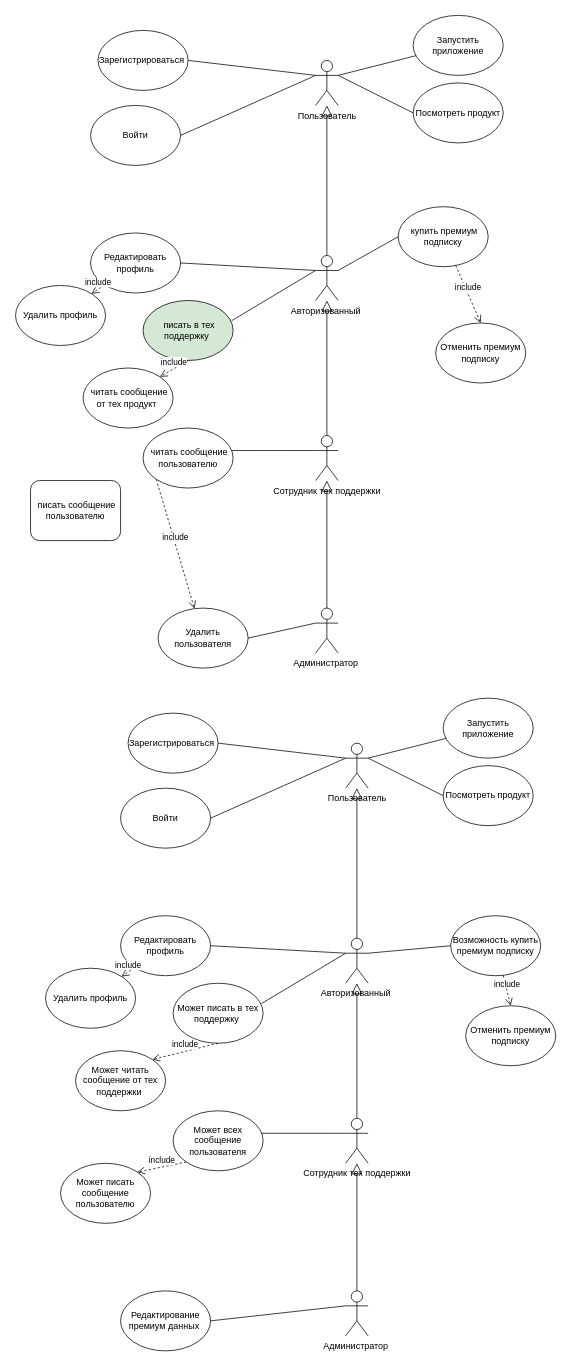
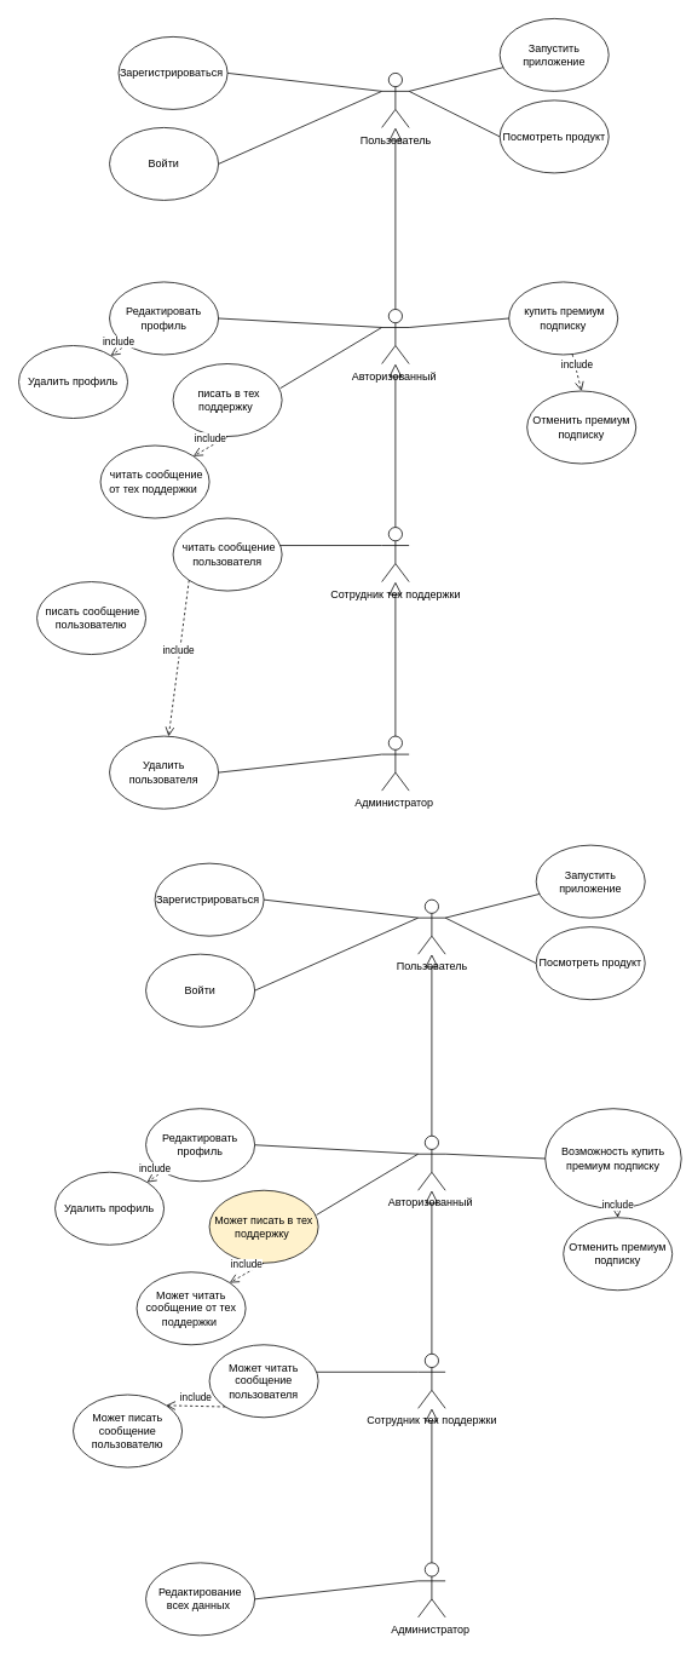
  <mxCell id="0" />
  <mxCell id="1" parent="0" />
  <mxCell id="2" value="Пользователь" style="shape=umlActor;verticalLabelPosition=bottom;verticalAlign=top;html=1;outlineConnect=0;" parent="1" vertex="1"><mxGeometry x="420" y="80" width="30" height="60" as="geometry" /></mxCell>
  <mxCell id="3" value="Авторизованный&amp;nbsp;&lt;br&gt;" style="shape=umlActor;verticalLabelPosition=bottom;verticalAlign=top;html=1;outlineConnect=0;" parent="1" vertex="1"><mxGeometry x="420" y="340" width="30" height="60" as="geometry" /></mxCell>
  <mxCell id="4" value="Сотрудник тех поддержки&lt;br&gt;&amp;nbsp;" style="shape=umlActor;verticalLabelPosition=bottom;verticalAlign=top;html=1;outlineConnect=0;" parent="1" vertex="1"><mxGeometry x="420" y="580" width="30" height="60" as="geometry" /></mxCell>
  <mxCell id="5" value="Администратор&amp;nbsp;" style="shape=umlActor;verticalLabelPosition=bottom;verticalAlign=top;html=1;outlineConnect=0;" parent="1" vertex="1"><mxGeometry x="420" y="810" width="30" height="60" as="geometry" /></mxCell>
  <mxCell id="6" value="Зарегистрироваться&amp;nbsp;" style="ellipse;whiteSpace=wrap;html=1;" parent="1" vertex="1"><mxGeometry x="130" y="40" width="120" height="80" as="geometry" /></mxCell>
  <mxCell id="7" value="Войти" style="ellipse;whiteSpace=wrap;html=1;" parent="1" vertex="1"><mxGeometry x="120" y="140" width="120" height="80" as="geometry" /></mxCell>
  <mxCell id="8" value="" style="endArrow=none;html=1;rounded=0;entryX=0;entryY=0.5;entryDx=0;entryDy=0;exitX=1;exitY=0.333;exitDx=0;exitDy=0;exitPerimeter=0;" parent="1" source="2" target="13" edge="1"><mxGeometry width="50" height="50" relative="1" as="geometry"><mxPoint x="460" y="100" as="sourcePoint" /><mxPoint x="430" y="300" as="targetPoint" /><Array as="points" /></mxGeometry></mxCell>
  <mxCell id="9" value="" style="endArrow=none;html=1;rounded=0;exitX=1;exitY=0.333;exitDx=0;exitDy=0;exitPerimeter=0;" parent="1" source="2" target="12" edge="1"><mxGeometry width="50" height="50" relative="1" as="geometry"><mxPoint x="470" y="110" as="sourcePoint" /><mxPoint x="520" y="60" as="targetPoint" /></mxGeometry></mxCell>
  <mxCell id="10" value="" style="endArrow=none;html=1;rounded=0;entryX=0;entryY=0.333;entryDx=0;entryDy=0;entryPerimeter=0;exitX=1;exitY=0.5;exitDx=0;exitDy=0;" parent="1" source="6" target="2" edge="1"><mxGeometry width="50" height="50" relative="1" as="geometry"><mxPoint x="280" y="140" as="sourcePoint" /><mxPoint x="330" y="90" as="targetPoint" /></mxGeometry></mxCell>
  <mxCell id="11" value="" style="endArrow=none;html=1;rounded=0;exitX=1;exitY=0.5;exitDx=0;exitDy=0;" parent="1" source="7" edge="1"><mxGeometry width="50" height="50" relative="1" as="geometry"><mxPoint x="260" y="230" as="sourcePoint" /><mxPoint x="420" y="100" as="targetPoint" /></mxGeometry></mxCell>
  <mxCell id="12" value="Запустить приложение" style="ellipse;whiteSpace=wrap;html=1;" parent="1" vertex="1"><mxGeometry x="550" width="120" height="80" as="geometry" y="20" /></mxCell>
  <mxCell id="13" value="Посмотреть продукт" style="ellipse;whiteSpace=wrap;html=1;" parent="1" vertex="1"><mxGeometry x="550" y="110" width="120" height="80" as="geometry" /></mxCell>
  <mxCell id="14" value="" style="endArrow=block;dashed=0;endFill=0;endSize=12;html=1;rounded=0;exitX=0.5;exitY=0;exitDx=0;exitDy=0;exitPerimeter=0;" parent="1" source="3" target="2" edge="1"><mxGeometry width="160" relative="1" as="geometry"><mxPoint x="330" y="300" as="sourcePoint" /><mxPoint x="470" y="190" as="targetPoint" /></mxGeometry></mxCell>
  <mxCell id="15" value="" style="endArrow=block;dashed=0;endFill=0;endSize=12;html=1;rounded=0;exitX=0.5;exitY=0;exitDx=0;exitDy=0;exitPerimeter=0;" parent="1" source="4" target="3" edge="1"><mxGeometry width="160" relative="1" as="geometry"><mxPoint x="444" y="550" as="sourcePoint" /><mxPoint x="443.542" y="420" as="targetPoint" /></mxGeometry></mxCell>
  <mxCell id="16" value="Редактировать профиль" style="ellipse;whiteSpace=wrap;html=1;" parent="1" vertex="1"><mxGeometry x="120" y="310" width="120" height="80" as="geometry" /></mxCell>
  <mxCell id="17" value="" style="endArrow=none;html=1;rounded=0;entryX=0;entryY=0.333;entryDx=0;entryDy=0;entryPerimeter=0;exitX=1;exitY=0.5;exitDx=0;exitDy=0;" parent="1" source="16" target="3" edge="1"><mxGeometry width="50" height="50" relative="1" as="geometry"><mxPoint x="350" y="330" as="sourcePoint" /><mxPoint x="400" y="280" as="targetPoint" /></mxGeometry></mxCell>
  <mxCell id="18" value="Удалить профиль" style="ellipse;whiteSpace=wrap;html=1;" parent="1" vertex="1"><mxGeometry x="20" y="380" width="120" height="80" as="geometry" /></mxCell>
  <mxCell id="19" value="include" style="html=1;verticalAlign=bottom;endArrow=open;dashed=1;endSize=8;curved=0;rounded=0;" parent="1" source="16" target="18" edge="1"><mxGeometry relative="1" as="geometry"><mxPoint x="320" y="430" as="sourcePoint" /><mxPoint x="240" y="430" as="targetPoint" /></mxGeometry></mxCell>
- <mxCell id="20" value="&amp;nbsp;купить премиум подписку" style="ellipse;whiteSpace=wrap;html=1;" parent="1" vertex="1"><mxGeometry x="530" y="275" width="120" height="80" as="geometry" /></mxCell>
+ <mxCell id="20" value="&amp;nbsp;купить премиум подписку" style="ellipse;whiteSpace=wrap;html=1;" parent="1" vertex="1"><mxGeometry x="560" y="310" width="120" height="80" as="geometry" /></mxCell>
  <mxCell id="21" value="" style="endArrow=none;html=1;rounded=0;entryX=0;entryY=0.5;entryDx=0;entryDy=0;exitX=1;exitY=0.333;exitDx=0;exitDy=0;exitPerimeter=0;" parent="1" source="3" target="20" edge="1"><mxGeometry width="50" height="50" relative="1" as="geometry"><mxPoint x="450" y="370" as="sourcePoint" /><mxPoint x="500" y="320" as="targetPoint" /></mxGeometry></mxCell>
  <mxCell id="22" value="Отменить премиум подписку" style="ellipse;whiteSpace=wrap;html=1;" parent="1" vertex="1"><mxGeometry x="580" y="430" width="120" height="80" as="geometry" /></mxCell>
  <mxCell id="23" value="include" style="html=1;verticalAlign=bottom;endArrow=open;dashed=1;endSize=8;curved=0;rounded=0;entryX=0.5;entryY=0;entryDx=0;entryDy=0;" parent="1" source="20" target="22" edge="1"><mxGeometry relative="1" as="geometry"><mxPoint x="590" y="429" as="sourcePoint" /><mxPoint x="510" y="429" as="targetPoint" /></mxGeometry></mxCell>
  <mxCell id="24" value="" style="endArrow=block;dashed=0;endFill=0;endSize=12;html=1;rounded=0;exitX=0.5;exitY=0;exitDx=0;exitDy=0;exitPerimeter=0;" parent="1" source="5" target="4" edge="1"><mxGeometry width="160" relative="1" as="geometry"><mxPoint x="328.83" y="750" as="sourcePoint" /><mxPoint x="440" y="680" as="targetPoint" /></mxGeometry></mxCell>
- <mxCell id="25" value="&amp;nbsp;читать сообщение от тех продукт&amp;nbsp;" style="ellipse;whiteSpace=wrap;html=1;" parent="1" vertex="1"><mxGeometry x="110" y="490" width="120" height="80" as="geometry" /></mxCell>
- <mxCell id="26" value="&amp;nbsp;писать в тех поддержку&amp;nbsp;" style="ellipse;whiteSpace=wrap;html=1;fillColor=#d5e8d4;" parent="1" vertex="1"><mxGeometry x="190" y="400" width="120" height="80" as="geometry" /></mxCell>
+ <mxCell id="25" value="&amp;nbsp;читать сообщение от тех поддержки&amp;nbsp;" style="ellipse;whiteSpace=wrap;html=1;" parent="1" vertex="1"><mxGeometry x="110" y="490" width="120" height="80" as="geometry" /></mxCell>
+ <mxCell id="26" value="&amp;nbsp;писать в тех поддержку&amp;nbsp;" style="ellipse;whiteSpace=wrap;html=1;" parent="1" vertex="1"><mxGeometry x="190" y="400" width="120" height="80" as="geometry" /></mxCell>
  <mxCell id="27" value="" style="endArrow=none;html=1;rounded=0;exitX=0.983;exitY=0.338;exitDx=0;exitDy=0;exitPerimeter=0;entryX=0;entryY=0.333;entryDx=0;entryDy=0;entryPerimeter=0;" parent="1" source="26" target="3" edge="1"><mxGeometry width="50" height="50" relative="1" as="geometry"><mxPoint x="300" y="430" as="sourcePoint" /><mxPoint x="400" y="360" as="targetPoint" /></mxGeometry></mxCell>
  <mxCell id="28" value="include" style="html=1;verticalAlign=bottom;endArrow=open;dashed=1;endSize=8;curved=0;rounded=0;exitX=0.5;exitY=1;exitDx=0;exitDy=0;entryX=1;entryY=0;entryDx=0;entryDy=0;" parent="1" source="26" target="25" edge="1"><mxGeometry relative="1" as="geometry"><mxPoint x="340" y="510" as="sourcePoint" /><mxPoint x="260" y="510" as="targetPoint" /><Array as="points" /></mxGeometry></mxCell>
- <mxCell id="29" value="&amp;nbsp;писать сообщение пользователю" style="whiteSpace=wrap;html=1;rounded=1;" parent="1" vertex="1"><mxGeometry x="40" y="640" width="120" height="80" as="geometry" /></mxCell>
- <mxCell id="30" value="&amp;nbsp;читать сообщение пользователю" style="ellipse;whiteSpace=wrap;html=1;" parent="1" vertex="1"><mxGeometry x="190" y="570" width="120" height="80" as="geometry" /></mxCell>
+ <mxCell id="29" value="&amp;nbsp;писать сообщение пользователю" style="ellipse;whiteSpace=wrap;html=1;" parent="1" vertex="1"><mxGeometry x="40" y="640" width="120" height="80" as="geometry" /></mxCell>
+ <mxCell id="30" value="&amp;nbsp;читать сообщение пользователя" style="ellipse;whiteSpace=wrap;html=1;" parent="1" vertex="1"><mxGeometry x="190" y="570" width="120" height="80" as="geometry" /></mxCell>
  <mxCell id="31" value="" style="endArrow=none;html=1;rounded=0;exitX=0.983;exitY=0.375;exitDx=0;exitDy=0;exitPerimeter=0;entryX=0;entryY=0.333;entryDx=0;entryDy=0;entryPerimeter=0;" parent="1" source="30" target="4" edge="1"><mxGeometry width="50" height="50" relative="1" as="geometry"><mxPoint x="370" y="640" as="sourcePoint" /><mxPoint x="420" y="590" as="targetPoint" /></mxGeometry></mxCell>
  <mxCell id="32" value="include" style="html=1;verticalAlign=bottom;endArrow=open;dashed=1;endSize=8;curved=0;rounded=0;exitX=0;exitY=1;exitDx=0;exitDy=0;" parent="1" source="30" target="33" edge="1"><mxGeometry relative="1" as="geometry"><mxPoint x="340" y="710" as="sourcePoint" /><mxPoint x="260" y="710" as="targetPoint" /></mxGeometry></mxCell>
- <mxCell id="33" value="Удалить пользователя" style="ellipse;whiteSpace=wrap;html=1;" parent="1" vertex="1"><mxGeometry x="210" y="810" width="120" height="80" as="geometry" /></mxCell>
+ <mxCell id="33" value="Удалить пользователя" style="ellipse;whiteSpace=wrap;html=1;" parent="1" vertex="1"><mxGeometry x="120" y="810" width="120" height="80" as="geometry" /></mxCell>
  <mxCell id="34" value="" style="endArrow=none;html=1;rounded=0;entryX=0;entryY=0.333;entryDx=0;entryDy=0;entryPerimeter=0;exitX=1;exitY=0.5;exitDx=0;exitDy=0;" parent="1" source="33" target="5" edge="1"><mxGeometry width="50" height="50" relative="1" as="geometry"><mxPoint x="270" y="870" as="sourcePoint" /><mxPoint x="320" y="820" as="targetPoint" /></mxGeometry></mxCell>
  <mxCell id="35" value="Пользователь" style="shape=umlActor;verticalLabelPosition=bottom;verticalAlign=top;html=1;outlineConnect=0;" vertex="1" parent="1"><mxGeometry x="460" y="990" width="30" height="60" as="geometry" /></mxCell>
  <mxCell id="36" value="Авторизованный&amp;nbsp;&lt;br&gt;" style="shape=umlActor;verticalLabelPosition=bottom;verticalAlign=top;html=1;outlineConnect=0;" vertex="1" parent="1"><mxGeometry x="460" y="1250" width="30" height="60" as="geometry" /></mxCell>
  <mxCell id="37" value="Сотрудник тех поддержки&lt;br&gt;&amp;nbsp;" style="shape=umlActor;verticalLabelPosition=bottom;verticalAlign=top;html=1;outlineConnect=0;" vertex="1" parent="1"><mxGeometry x="460" y="1490" width="30" height="60" as="geometry" /></mxCell>
  <mxCell id="38" value="Администратор&amp;nbsp;" style="shape=umlActor;verticalLabelPosition=bottom;verticalAlign=top;html=1;outlineConnect=0;" vertex="1" parent="1"><mxGeometry x="460" y="1720" width="30" height="60" as="geometry" /></mxCell>
  <mxCell id="39" value="Зарегистрироваться&amp;nbsp;" style="ellipse;whiteSpace=wrap;html=1;" vertex="1" parent="1"><mxGeometry x="170" y="950" width="120" height="80" as="geometry" /></mxCell>
  <mxCell id="40" value="Войти" style="ellipse;whiteSpace=wrap;html=1;" vertex="1" parent="1"><mxGeometry x="160" y="1050" width="120" height="80" as="geometry" /></mxCell>
  <mxCell id="41" value="" style="endArrow=none;html=1;rounded=0;entryX=0;entryY=0.5;entryDx=0;entryDy=0;exitX=1;exitY=0.333;exitDx=0;exitDy=0;exitPerimeter=0;" edge="1" parent="1" source="35" target="46"><mxGeometry width="50" height="50" relative="1" as="geometry"><mxPoint x="500" y="1010" as="sourcePoint" /><mxPoint x="470" y="1210" as="targetPoint" /><Array as="points" /></mxGeometry></mxCell>
  <mxCell id="42" value="" style="endArrow=none;html=1;rounded=0;exitX=1;exitY=0.333;exitDx=0;exitDy=0;exitPerimeter=0;" edge="1" parent="1" source="35" target="45"><mxGeometry width="50" height="50" relative="1" as="geometry"><mxPoint x="510" y="1020" as="sourcePoint" /><mxPoint x="560" y="970" as="targetPoint" /></mxGeometry></mxCell>
  <mxCell id="43" value="" style="endArrow=none;html=1;rounded=0;entryX=0;entryY=0.333;entryDx=0;entryDy=0;entryPerimeter=0;exitX=1;exitY=0.5;exitDx=0;exitDy=0;" edge="1" parent="1" source="39" target="35"><mxGeometry width="50" height="50" relative="1" as="geometry"><mxPoint x="320" y="1050" as="sourcePoint" /><mxPoint x="370" y="1000" as="targetPoint" /></mxGeometry></mxCell>
  <mxCell id="44" value="" style="endArrow=none;html=1;rounded=0;exitX=1;exitY=0.5;exitDx=0;exitDy=0;" edge="1" parent="1" source="40"><mxGeometry width="50" height="50" relative="1" as="geometry"><mxPoint x="300" y="1140" as="sourcePoint" /><mxPoint x="460" y="1010" as="targetPoint" /></mxGeometry></mxCell>
  <mxCell id="45" value="Запустить приложение" style="ellipse;whiteSpace=wrap;html=1;" vertex="1" parent="1"><mxGeometry x="590" y="930" width="120" height="80" as="geometry" /></mxCell>
  <mxCell id="46" value="Посмотреть продукт" style="ellipse;whiteSpace=wrap;html=1;" vertex="1" parent="1"><mxGeometry x="590" y="1020" width="120" height="80" as="geometry" /></mxCell>
  <mxCell id="47" value="" style="endArrow=block;dashed=0;endFill=0;endSize=12;html=1;rounded=0;exitX=0.5;exitY=0;exitDx=0;exitDy=0;exitPerimeter=0;" edge="1" parent="1" source="36" target="35"><mxGeometry width="160" relative="1" as="geometry"><mxPoint x="370" y="1210" as="sourcePoint" /><mxPoint x="510" y="1100" as="targetPoint" /></mxGeometry></mxCell>
  <mxCell id="48" value="" style="endArrow=block;dashed=0;endFill=0;endSize=12;html=1;rounded=0;exitX=0.5;exitY=0;exitDx=0;exitDy=0;exitPerimeter=0;" edge="1" parent="1" source="37" target="36"><mxGeometry width="160" relative="1" as="geometry"><mxPoint x="484" y="1460" as="sourcePoint" /><mxPoint x="483.542" y="1330" as="targetPoint" /></mxGeometry></mxCell>
  <mxCell id="49" value="Редактировать профиль" style="ellipse;whiteSpace=wrap;html=1;" vertex="1" parent="1"><mxGeometry x="160" y="1220" width="120" height="80" as="geometry" /></mxCell>
  <mxCell id="50" value="" style="endArrow=none;html=1;rounded=0;entryX=0;entryY=0.333;entryDx=0;entryDy=0;entryPerimeter=0;exitX=1;exitY=0.5;exitDx=0;exitDy=0;" edge="1" parent="1" source="49" target="36"><mxGeometry width="50" height="50" relative="1" as="geometry"><mxPoint x="390" y="1240" as="sourcePoint" /><mxPoint x="440" y="1190" as="targetPoint" /></mxGeometry></mxCell>
  <mxCell id="51" value="Удалить профиль" style="ellipse;whiteSpace=wrap;html=1;" vertex="1" parent="1"><mxGeometry x="60" y="1290" width="120" height="80" as="geometry" /></mxCell>
  <mxCell id="52" value="include" style="html=1;verticalAlign=bottom;endArrow=open;dashed=1;endSize=8;curved=0;rounded=0;" edge="1" parent="1" source="49" target="51"><mxGeometry relative="1" as="geometry"><mxPoint x="360" y="1340" as="sourcePoint" /><mxPoint x="280" y="1340" as="targetPoint" /></mxGeometry></mxCell>
- <mxCell id="53" value="Возможность купить премиум подписку" style="ellipse;whiteSpace=wrap;html=1;" vertex="1" parent="1"><mxGeometry x="600" y="1220" width="120" height="80" as="geometry" /></mxCell>
+ <mxCell id="53" value="Возможность купить премиум подписку" style="ellipse;whiteSpace=wrap;html=1;" vertex="1" parent="1"><mxGeometry x="600" y="1220" width="150" height="110" as="geometry" /></mxCell>
  <mxCell id="54" value="" style="endArrow=none;html=1;rounded=0;entryX=0;entryY=0.5;entryDx=0;entryDy=0;exitX=1;exitY=0.333;exitDx=0;exitDy=0;exitPerimeter=0;" edge="1" parent="1" source="36" target="53"><mxGeometry width="50" height="50" relative="1" as="geometry"><mxPoint x="490" y="1280" as="sourcePoint" /><mxPoint x="540" y="1230" as="targetPoint" /></mxGeometry></mxCell>
  <mxCell id="55" value="Отменить премиум подписку" style="ellipse;whiteSpace=wrap;html=1;" vertex="1" parent="1"><mxGeometry x="620" y="1340" width="120" height="80" as="geometry" /></mxCell>
  <mxCell id="56" value="include" style="html=1;verticalAlign=bottom;endArrow=open;dashed=1;endSize=8;curved=0;rounded=0;entryX=0.5;entryY=0;entryDx=0;entryDy=0;" edge="1" parent="1" source="53" target="55"><mxGeometry relative="1" as="geometry"><mxPoint x="630" y="1339" as="sourcePoint" /><mxPoint x="550" y="1339" as="targetPoint" /></mxGeometry></mxCell>
  <mxCell id="57" value="" style="endArrow=block;dashed=0;endFill=0;endSize=12;html=1;rounded=0;exitX=0.5;exitY=0;exitDx=0;exitDy=0;exitPerimeter=0;" edge="1" parent="1" source="38" target="37"><mxGeometry width="160" relative="1" as="geometry"><mxPoint x="368.83" y="1660" as="sourcePoint" /><mxPoint x="480" y="1590" as="targetPoint" /></mxGeometry></mxCell>
- <mxCell id="58" value="Может читать сообщение от тех поддержки&amp;nbsp;" style="ellipse;whiteSpace=wrap;html=1;" vertex="1" parent="1"><mxGeometry x="100" y="1400" width="120" height="80" as="geometry" /></mxCell>
- <mxCell id="59" value="Может писать в тех поддержку&amp;nbsp;" style="ellipse;whiteSpace=wrap;html=1;" vertex="1" parent="1"><mxGeometry x="230" y="1310" width="120" height="80" as="geometry" /></mxCell>
+ <mxCell id="58" value="Может читать сообщение от тех поддержки&amp;nbsp;" style="ellipse;whiteSpace=wrap;html=1;" vertex="1" parent="1"><mxGeometry x="150" y="1400" width="120" height="80" as="geometry" /></mxCell>
+ <mxCell id="59" value="Может писать в тех поддержку&amp;nbsp;" style="ellipse;whiteSpace=wrap;html=1;fillColor=#fff2cc;" vertex="1" parent="1"><mxGeometry x="230" y="1310" width="120" height="80" as="geometry" /></mxCell>
  <mxCell id="60" value="" style="endArrow=none;html=1;rounded=0;exitX=0.983;exitY=0.338;exitDx=0;exitDy=0;exitPerimeter=0;entryX=0;entryY=0.333;entryDx=0;entryDy=0;entryPerimeter=0;" edge="1" parent="1" source="59" target="36"><mxGeometry width="50" height="50" relative="1" as="geometry"><mxPoint x="340" y="1340" as="sourcePoint" /><mxPoint x="440" y="1270" as="targetPoint" /></mxGeometry></mxCell>
  <mxCell id="61" value="include" style="html=1;verticalAlign=bottom;endArrow=open;dashed=1;endSize=8;curved=0;rounded=0;exitX=0.5;exitY=1;exitDx=0;exitDy=0;entryX=1;entryY=0;entryDx=0;entryDy=0;" edge="1" parent="1" source="59" target="58"><mxGeometry relative="1" as="geometry"><mxPoint x="380" y="1420" as="sourcePoint" /><mxPoint x="300" y="1420" as="targetPoint" /><Array as="points" /></mxGeometry></mxCell>
- <mxCell id="62" value="Может писать сообщение пользователю" style="ellipse;whiteSpace=wrap;html=1;" vertex="1" parent="1"><mxGeometry x="80" y="1550" width="120" height="80" as="geometry" /></mxCell>
- <mxCell id="63" value="Может всех сообщение пользователя" style="ellipse;whiteSpace=wrap;html=1;" vertex="1" parent="1"><mxGeometry x="230" y="1480" width="120" height="80" as="geometry" /></mxCell>
+ <mxCell id="62" value="Может писать сообщение пользователю" style="ellipse;whiteSpace=wrap;html=1;" vertex="1" parent="1"><mxGeometry x="80" y="1535" width="120" height="80" as="geometry" /></mxCell>
+ <mxCell id="63" value="Может читать сообщение пользователя" style="ellipse;whiteSpace=wrap;html=1;" vertex="1" parent="1"><mxGeometry x="230" y="1480" width="120" height="80" as="geometry" /></mxCell>
  <mxCell id="64" value="" style="endArrow=none;html=1;rounded=0;exitX=0.983;exitY=0.375;exitDx=0;exitDy=0;exitPerimeter=0;entryX=0;entryY=0.333;entryDx=0;entryDy=0;entryPerimeter=0;" edge="1" parent="1" source="63" target="37"><mxGeometry width="50" height="50" relative="1" as="geometry"><mxPoint x="410" y="1550" as="sourcePoint" /><mxPoint x="460" y="1500" as="targetPoint" /></mxGeometry></mxCell>
  <mxCell id="65" value="include" style="html=1;verticalAlign=bottom;endArrow=open;dashed=1;endSize=8;curved=0;rounded=0;exitX=0;exitY=1;exitDx=0;exitDy=0;entryX=1;entryY=0;entryDx=0;entryDy=0;" edge="1" parent="1" source="63" target="62"><mxGeometry relative="1" as="geometry"><mxPoint x="380" y="1620" as="sourcePoint" /><mxPoint x="300" y="1620" as="targetPoint" /></mxGeometry></mxCell>
- <mxCell id="66" value="Редактирование премиум данных&amp;nbsp;" style="ellipse;whiteSpace=wrap;html=1;" vertex="1" parent="1"><mxGeometry x="160" y="1720" width="120" height="80" as="geometry" /></mxCell>
+ <mxCell id="66" value="Редактирование всех данных&amp;nbsp;" style="ellipse;whiteSpace=wrap;html=1;" vertex="1" parent="1"><mxGeometry x="160" y="1720" width="120" height="80" as="geometry" /></mxCell>
  <mxCell id="67" value="" style="endArrow=none;html=1;rounded=0;entryX=0;entryY=0.333;entryDx=0;entryDy=0;entryPerimeter=0;exitX=1;exitY=0.5;exitDx=0;exitDy=0;" edge="1" parent="1" source="66" target="38"><mxGeometry width="50" height="50" relative="1" as="geometry"><mxPoint x="310" y="1780" as="sourcePoint" /><mxPoint x="360" y="1730" as="targetPoint" /></mxGeometry></mxCell>
